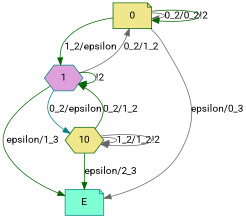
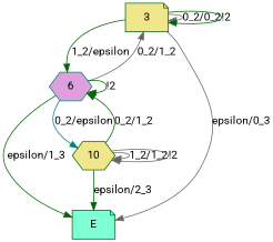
  digraph {
    fontname=Roboto
    rankdir=TB
    node [color=darkgreen fillcolor=khaki fontname=Roboto shape=note style=filled]
    edge [color=darkgreen fontname=Roboto]
-   0
-   1 [color=teal fillcolor=plum shape=hexagon]
-   E [color=teal fillcolor=aquamarine]
+   0 [label=3]
+   1 [color=teal fillcolor=plum shape=hexagon label=6]
+   E [fillcolor=aquamarine]
    10 [shape=hexagon]
    0 -> 0 [color=gray40 label="0_2/0_2"]
    0 -> 0 [label="!2"]
    0 -> 1 [label="1_2/\epsilon"]
    0 -> E [color=gray40 label="\epsilon/0_3"]
    1 -> 0 [color=gray40 label="0_2/1_2"]
    1 -> 1 [label="!2"]
    1 -> E [label="\epsilon/1_3"]
    1 -> 10 [color=teal label="0_2/\epsilon"]
    10 -> 1 [label="0_2/1_2"]
    10 -> E [label="\epsilon/2_3"]
    10 -> 10 [color=gray40 label="1_2/1_2"]
    10 -> 10 [color=gray40 label="!2"]
  }
